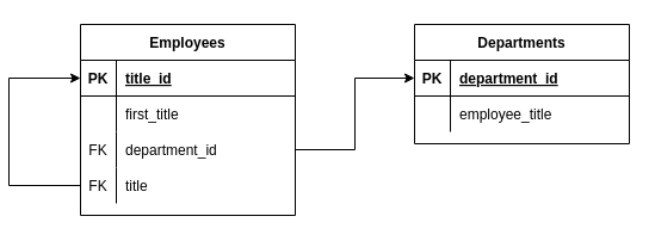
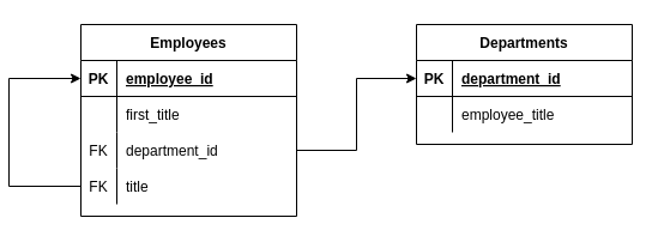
  <mxCell id="0" />
  <mxCell id="1" parent="0" />
  <mxCell id="2" value="Employees" style="shape=table;startSize=30;container=1;collapsible=1;childLayout=tableLayout;fixedRows=1;rowLines=0;fontStyle=1;align=center;resizeLast=1;" vertex="1" parent="1"><mxGeometry x="20" y="20" width="180" height="160" as="geometry" /></mxCell>
  <mxCell id="3" value="" style="shape=tableRow;horizontal=0;startSize=0;swimlaneHead=0;swimlaneBody=0;fillColor=none;collapsible=0;dropTarget=0;points=[[0,0.5],[1,0.5]];portConstraint=eastwest;top=0;left=0;right=0;bottom=1;" vertex="1" parent="2"><mxGeometry y="30" width="180" height="30" as="geometry" /></mxCell>
  <mxCell id="4" value="PK" style="shape=partialRectangle;connectable=0;fillColor=none;top=0;left=0;bottom=0;right=0;fontStyle=1;overflow=hidden;" vertex="1" parent="3"><mxGeometry width="30" height="30" as="geometry"><mxRectangle width="30" height="30" as="alternateBounds" /></mxGeometry></mxCell>
- <mxCell id="5" value="title_id" style="shape=partialRectangle;connectable=0;fillColor=none;top=0;left=0;bottom=0;right=0;align=left;spacingLeft=6;fontStyle=5;overflow=hidden;" vertex="1" parent="3"><mxGeometry x="30" width="150" height="30" as="geometry"><mxRectangle width="150" height="30" as="alternateBounds" /></mxGeometry></mxCell>
+ <mxCell id="5" value="employee_id" style="shape=partialRectangle;connectable=0;fillColor=none;top=0;left=0;bottom=0;right=0;align=left;spacingLeft=6;fontStyle=5;overflow=hidden;" vertex="1" parent="3"><mxGeometry x="30" width="150" height="30" as="geometry"><mxRectangle width="150" height="30" as="alternateBounds" /></mxGeometry></mxCell>
  <mxCell id="6" value="" style="shape=tableRow;horizontal=0;startSize=0;swimlaneHead=0;swimlaneBody=0;fillColor=none;collapsible=0;dropTarget=0;points=[[0,0.5],[1,0.5]];portConstraint=eastwest;top=0;left=0;right=0;bottom=0;" vertex="1" parent="2"><mxGeometry y="60" width="180" height="30" as="geometry" /></mxCell>
  <mxCell id="7" value="" style="shape=partialRectangle;connectable=0;fillColor=none;top=0;left=0;bottom=0;right=0;editable=1;overflow=hidden;" vertex="1" parent="6"><mxGeometry width="30" height="30" as="geometry"><mxRectangle width="30" height="30" as="alternateBounds" /></mxGeometry></mxCell>
  <mxCell id="8" value="first_title " style="shape=partialRectangle;connectable=0;fillColor=none;top=0;left=0;bottom=0;right=0;align=left;spacingLeft=6;overflow=hidden;" vertex="1" parent="6"><mxGeometry x="30" width="150" height="30" as="geometry"><mxRectangle width="150" height="30" as="alternateBounds" /></mxGeometry></mxCell>
  <mxCell id="9" value="" style="shape=tableRow;horizontal=0;startSize=0;swimlaneHead=0;swimlaneBody=0;fillColor=none;collapsible=0;dropTarget=0;points=[[0,0.5],[1,0.5]];portConstraint=eastwest;top=0;left=0;right=0;bottom=0;" vertex="1" parent="2"><mxGeometry y="90" width="180" height="30" as="geometry" /></mxCell>
  <mxCell id="10" value="FK" style="shape=partialRectangle;connectable=0;fillColor=none;top=0;left=0;bottom=0;right=0;editable=1;overflow=hidden;" vertex="1" parent="9"><mxGeometry width="30" height="30" as="geometry"><mxRectangle width="30" height="30" as="alternateBounds" /></mxGeometry></mxCell>
  <mxCell id="11" value="department_id" style="shape=partialRectangle;connectable=0;fillColor=none;top=0;left=0;bottom=0;right=0;align=left;spacingLeft=6;overflow=hidden;" vertex="1" parent="9"><mxGeometry x="30" width="150" height="30" as="geometry"><mxRectangle width="150" height="30" as="alternateBounds" /></mxGeometry></mxCell>
  <mxCell id="12" style="edgeStyle=orthogonalEdgeStyle;rounded=0;orthogonalLoop=1;jettySize=auto;html=1;exitX=0;exitY=0.5;exitDx=0;exitDy=0;entryX=0;entryY=0.5;entryDx=0;entryDy=0;" edge="1" parent="2" source="13" target="3"><mxGeometry relative="1" as="geometry"><Array as="points"><mxPoint x="-60" y="135" /><mxPoint x="-60" y="45" /></Array></mxGeometry></mxCell>
  <mxCell id="13" value="" style="shape=tableRow;horizontal=0;startSize=0;swimlaneHead=0;swimlaneBody=0;fillColor=none;collapsible=0;dropTarget=0;points=[[0,0.5],[1,0.5]];portConstraint=eastwest;top=0;left=0;right=0;bottom=0;" vertex="1" parent="2"><mxGeometry y="120" width="180" height="30" as="geometry" /></mxCell>
  <mxCell id="14" value="FK" style="shape=partialRectangle;connectable=0;fillColor=none;top=0;left=0;bottom=0;right=0;editable=1;overflow=hidden;" vertex="1" parent="13"><mxGeometry width="30" height="30" as="geometry"><mxRectangle width="30" height="30" as="alternateBounds" /></mxGeometry></mxCell>
  <mxCell id="15" value="title" style="shape=partialRectangle;connectable=0;fillColor=none;top=0;left=0;bottom=0;right=0;align=left;spacingLeft=6;overflow=hidden;" vertex="1" parent="13"><mxGeometry x="30" width="150" height="30" as="geometry"><mxRectangle width="150" height="30" as="alternateBounds" /></mxGeometry></mxCell>
  <mxCell id="16" value="Departments" style="shape=table;startSize=30;container=1;collapsible=1;childLayout=tableLayout;fixedRows=1;rowLines=0;fontStyle=1;align=center;resizeLast=1;" vertex="1" parent="1"><mxGeometry x="300" y="20" width="180" height="100" as="geometry" /></mxCell>
  <mxCell id="17" value="" style="shape=tableRow;horizontal=0;startSize=0;swimlaneHead=0;swimlaneBody=0;fillColor=none;collapsible=0;dropTarget=0;points=[[0,0.5],[1,0.5]];portConstraint=eastwest;top=0;left=0;right=0;bottom=1;" vertex="1" parent="16"><mxGeometry y="30" width="180" height="30" as="geometry" /></mxCell>
  <mxCell id="18" value="PK" style="shape=partialRectangle;connectable=0;fillColor=none;top=0;left=0;bottom=0;right=0;fontStyle=1;overflow=hidden;" vertex="1" parent="17"><mxGeometry width="30" height="30" as="geometry"><mxRectangle width="30" height="30" as="alternateBounds" /></mxGeometry></mxCell>
  <mxCell id="19" value="department_id" style="shape=partialRectangle;connectable=0;fillColor=none;top=0;left=0;bottom=0;right=0;align=left;spacingLeft=6;fontStyle=5;overflow=hidden;" vertex="1" parent="17"><mxGeometry x="30" width="150" height="30" as="geometry"><mxRectangle width="150" height="30" as="alternateBounds" /></mxGeometry></mxCell>
  <mxCell id="20" value="" style="shape=tableRow;horizontal=0;startSize=0;swimlaneHead=0;swimlaneBody=0;fillColor=none;collapsible=0;dropTarget=0;points=[[0,0.5],[1,0.5]];portConstraint=eastwest;top=0;left=0;right=0;bottom=0;" vertex="1" parent="16"><mxGeometry y="60" width="180" height="30" as="geometry" /></mxCell>
  <mxCell id="21" value="" style="shape=partialRectangle;connectable=0;fillColor=none;top=0;left=0;bottom=0;right=0;editable=1;overflow=hidden;" vertex="1" parent="20"><mxGeometry width="30" height="30" as="geometry"><mxRectangle width="30" height="30" as="alternateBounds" /></mxGeometry></mxCell>
  <mxCell id="22" value="employee_title" style="shape=partialRectangle;connectable=0;fillColor=none;top=0;left=0;bottom=0;right=0;align=left;spacingLeft=6;overflow=hidden;" vertex="1" parent="20"><mxGeometry x="30" width="150" height="30" as="geometry"><mxRectangle width="150" height="30" as="alternateBounds" /></mxGeometry></mxCell>
  <mxCell id="23" style="edgeStyle=orthogonalEdgeStyle;rounded=0;orthogonalLoop=1;jettySize=auto;html=1;exitX=1;exitY=0.5;exitDx=0;exitDy=0;entryX=0;entryY=0.5;entryDx=0;entryDy=0;" edge="1" parent="1" source="9" target="17"><mxGeometry relative="1" as="geometry" /></mxCell>
